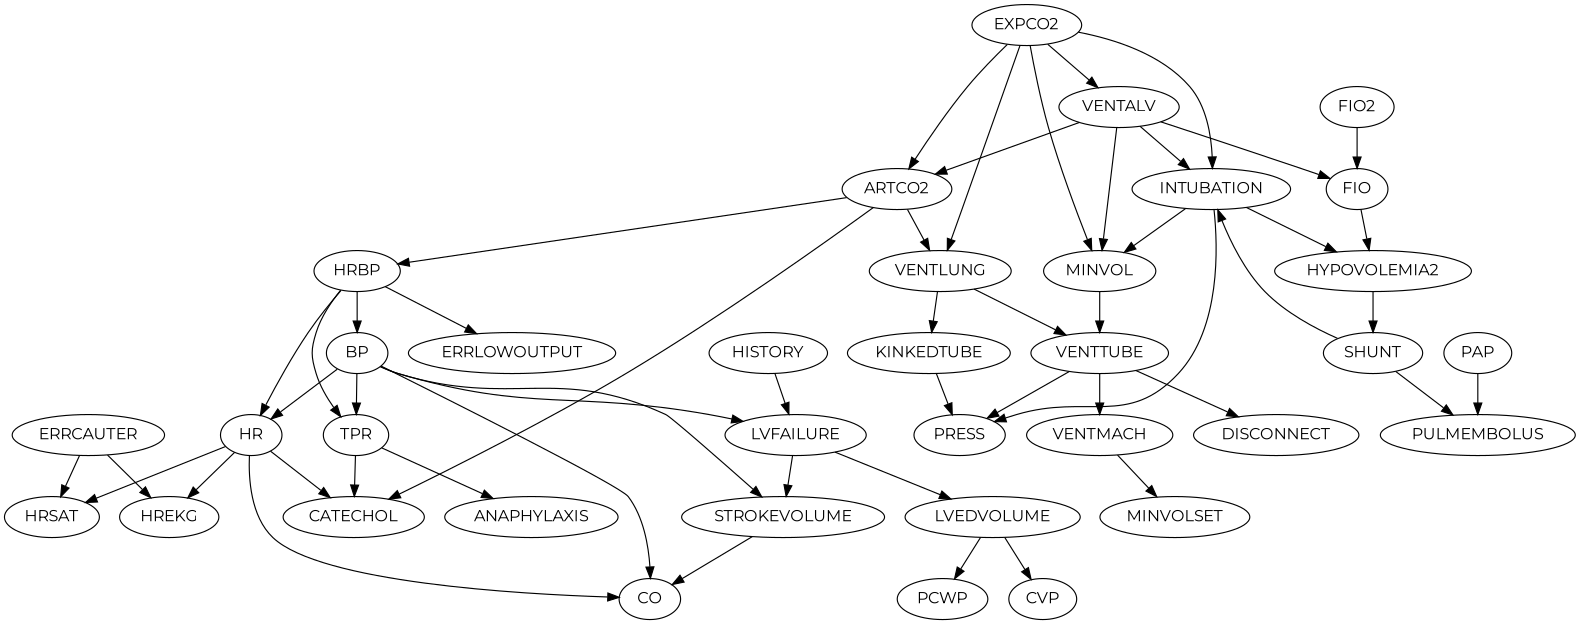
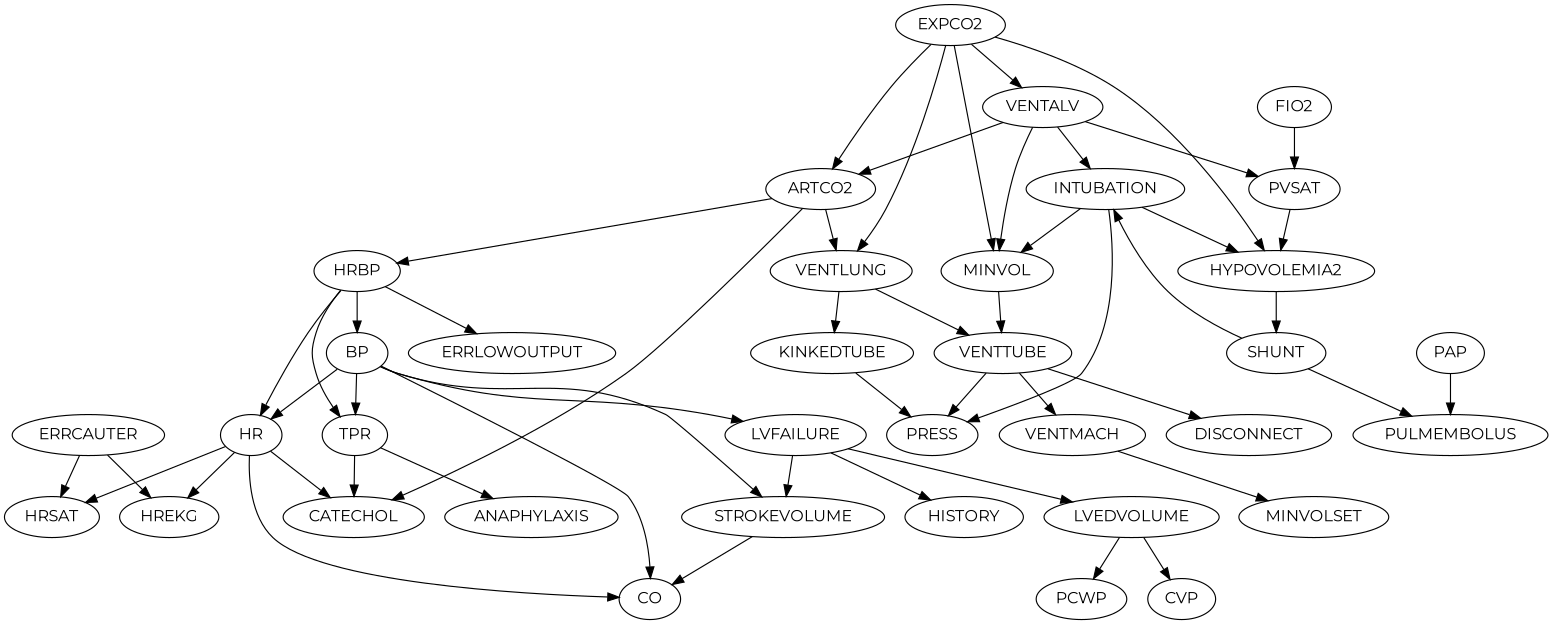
  digraph {
    fontname=Montserrat
    node [fontname=Montserrat]
    edge [fontname=Montserrat]
    ERRCAUTER
    HRSAT
    HREKG
    HR
    CATECHOL
    CO
    TPR
    ANAPHYLAXIS
    ARTCO2
    VENTLUNG
    HRBP
    VENTTUBE
    KINKEDTUBE
    ERRLOWOUTPUT
    BP
    EXPCO2
    MINVOL
    INTUBATION
    VENTALV
    n20 [label=HYPOVOLEMIA2]
    PRESS
-   PVSAT [label=FIO]
+   PVSAT
    VENTMACH
    DISCONNECT
    SHUNT
    PULMEMBOLUS
    LVFAILURE
    STROKEVOLUME
    HISTORY
    LVEDVOLUME
    PCWP
    CVP
    MINVOLSET
    FIO2
    PAP
    ERRCAUTER -> HRSAT
    ERRCAUTER -> HREKG
    HR -> HRSAT
    HR -> HREKG
    HR -> CATECHOL
    HR -> CO
    TPR -> CATECHOL
    TPR -> ANAPHYLAXIS
    ARTCO2 -> CATECHOL
    ARTCO2 -> VENTLUNG
    ARTCO2 -> HRBP
    VENTLUNG -> VENTTUBE
    VENTLUNG -> KINKEDTUBE
    HRBP -> HR
    HRBP -> TPR
    HRBP -> ERRLOWOUTPUT
    HRBP -> BP
    VENTTUBE -> PRESS
    VENTTUBE -> VENTMACH
    VENTTUBE -> DISCONNECT
    KINKEDTUBE -> PRESS
    BP -> HR
    BP -> CO
    BP -> TPR
    BP -> LVFAILURE
    BP -> STROKEVOLUME
    EXPCO2 -> ARTCO2
    EXPCO2 -> VENTLUNG
    EXPCO2 -> MINVOL
-   EXPCO2 -> INTUBATION
+   EXPCO2 -> n20
    EXPCO2 -> VENTALV
    MINVOL -> VENTTUBE
    INTUBATION -> MINVOL
    INTUBATION -> n20
    INTUBATION -> PRESS
    VENTALV -> ARTCO2
    VENTALV -> MINVOL
    VENTALV -> INTUBATION
    VENTALV -> PVSAT
    n20 -> SHUNT
    PVSAT -> n20
    VENTMACH -> MINVOLSET
    SHUNT -> INTUBATION
    SHUNT -> PULMEMBOLUS
    LVFAILURE -> STROKEVOLUME
-   HISTORY -> LVFAILURE
+   LVFAILURE -> HISTORY
    LVFAILURE -> LVEDVOLUME
    STROKEVOLUME -> CO
    LVEDVOLUME -> PCWP
    LVEDVOLUME -> CVP
    FIO2 -> PVSAT
    PAP -> PULMEMBOLUS
  }
